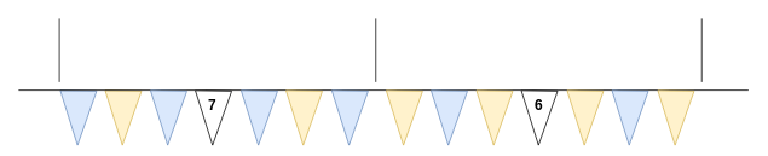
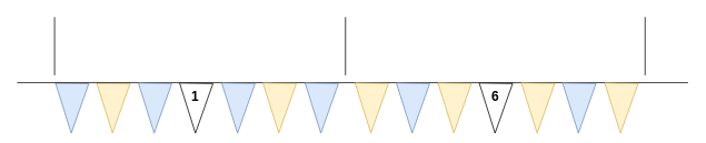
  <mxCell id="0" />
  <mxCell id="1" parent="0" />
  <mxCell id="2" value="" style="triangle;whiteSpace=wrap;html=1;rotation=91;fillColor=#dae8fc;strokeColor=#6c8ebf;" vertex="1" parent="1"><mxGeometry x="55.53" y="109.66" width="60" height="40" as="geometry" /></mxCell>
  <mxCell id="3" value="" style="triangle;whiteSpace=wrap;html=1;rotation=91;fillColor=#fff2cc;strokeColor=#d6b656;" vertex="1" parent="1"><mxGeometry x="105" y="109.66" width="60" height="40" as="geometry" /></mxCell>
  <mxCell id="4" value="" style="endArrow=none;html=1;rounded=0;" edge="1" parent="1"><mxGeometry width="50" height="50" relative="1" as="geometry"><mxPoint x="20" y="99" as="sourcePoint" /><mxPoint x="825" y="99" as="targetPoint" /></mxGeometry></mxCell>
  <mxCell id="5" value="" style="triangle;whiteSpace=wrap;html=1;rotation=91;fillColor=#dae8fc;strokeColor=#6c8ebf;" vertex="1" parent="1"><mxGeometry x="155" y="109.66" width="60" height="40" as="geometry" /></mxCell>
  <mxCell id="6" value="" style="triangle;whiteSpace=wrap;html=1;rotation=91;" vertex="1" parent="1"><mxGeometry x="204.47" y="109.66" width="60" height="40" as="geometry" /></mxCell>
  <mxCell id="7" value="" style="triangle;whiteSpace=wrap;html=1;rotation=91;fillColor=#dae8fc;strokeColor=#6c8ebf;" vertex="1" parent="1"><mxGeometry x="255" y="109.66" width="60" height="40" as="geometry" /></mxCell>
  <mxCell id="8" value="" style="triangle;whiteSpace=wrap;html=1;rotation=91;fillColor=#fff2cc;strokeColor=#d6b656;" vertex="1" parent="1"><mxGeometry x="304.47" y="109.66" width="60" height="40" as="geometry" /></mxCell>
  <mxCell id="9" value="" style="triangle;whiteSpace=wrap;html=1;rotation=91;fillColor=#dae8fc;strokeColor=#6c8ebf;" vertex="1" parent="1"><mxGeometry x="355" y="109.66" width="60" height="40" as="geometry" /></mxCell>
- <mxCell id="10" value="&lt;b&gt;&lt;font style=&quot;font-size: 16px;&quot;&gt;7&lt;/font&gt;&lt;/b&gt;" style="text;html=1;align=center;verticalAlign=middle;whiteSpace=wrap;rounded=0;" vertex="1" parent="1"><mxGeometry x="204.47" y="100" width="60" height="30" as="geometry" /></mxCell>
+ <mxCell id="10" value="&lt;b&gt;&lt;font style=&quot;font-size: 16px;&quot;&gt;1&lt;/font&gt;&lt;/b&gt;" style="text;html=1;align=center;verticalAlign=middle;whiteSpace=wrap;rounded=0;" vertex="1" parent="1"><mxGeometry x="204.47" y="100" width="60" height="30" as="geometry" /></mxCell>
  <mxCell id="11" value="" style="triangle;whiteSpace=wrap;html=1;rotation=91;fillColor=#fff2cc;strokeColor=#d6b656;" vertex="1" parent="1"><mxGeometry x="415" y="109.66" width="60" height="40" as="geometry" /></mxCell>
  <mxCell id="12" value="" style="triangle;whiteSpace=wrap;html=1;rotation=91;fillColor=#dae8fc;strokeColor=#6c8ebf;" vertex="1" parent="1"><mxGeometry x="464.47" y="109.66" width="60" height="40" as="geometry" /></mxCell>
  <mxCell id="13" value="" style="triangle;whiteSpace=wrap;html=1;rotation=91;fillColor=#fff2cc;strokeColor=#d6b656;" vertex="1" parent="1"><mxGeometry x="514.47" y="109.66" width="60" height="40" as="geometry" /></mxCell>
  <mxCell id="14" value="" style="triangle;whiteSpace=wrap;html=1;rotation=91;" vertex="1" parent="1"><mxGeometry x="563.94" y="109.66" width="60" height="40" as="geometry" /></mxCell>
  <mxCell id="15" value="" style="triangle;whiteSpace=wrap;html=1;rotation=91;fillColor=#fff2cc;strokeColor=#d6b656;" vertex="1" parent="1"><mxGeometry x="614.47" y="109.66" width="60" height="40" as="geometry" /></mxCell>
  <mxCell id="16" value="" style="triangle;whiteSpace=wrap;html=1;rotation=91;fillColor=#dae8fc;strokeColor=#6c8ebf;" vertex="1" parent="1"><mxGeometry x="663.94" y="109.66" width="60" height="40" as="geometry" /></mxCell>
  <mxCell id="17" value="" style="triangle;whiteSpace=wrap;html=1;rotation=91;fillColor=#fff2cc;strokeColor=#d6b656;" vertex="1" parent="1"><mxGeometry x="714.47" y="109.66" width="60" height="40" as="geometry" /></mxCell>
  <mxCell id="18" value="&lt;b&gt;&lt;font style=&quot;font-size: 16px;&quot;&gt;6&lt;/font&gt;&lt;/b&gt;" style="text;html=1;align=center;verticalAlign=middle;whiteSpace=wrap;rounded=0;" vertex="1" parent="1"><mxGeometry x="563.94" y="100" width="60" height="30" as="geometry" /></mxCell>
  <mxCell id="19" value="" style="endArrow=none;html=1;rounded=0;" edge="1" parent="1"><mxGeometry width="50" height="50" relative="1" as="geometry"><mxPoint x="65" y="90" as="sourcePoint" /><mxPoint x="65" y="20" as="targetPoint" /></mxGeometry></mxCell>
  <mxCell id="20" value="" style="endArrow=none;html=1;rounded=0;" edge="1" parent="1"><mxGeometry width="50" height="50" relative="1" as="geometry"><mxPoint x="414" y="90" as="sourcePoint" /><mxPoint x="414" y="20" as="targetPoint" /></mxGeometry></mxCell>
  <mxCell id="21" value="" style="endArrow=none;html=1;rounded=0;" edge="1" parent="1"><mxGeometry width="50" height="50" relative="1" as="geometry"><mxPoint x="773.47" y="90" as="sourcePoint" /><mxPoint x="773.47" y="20" as="targetPoint" /></mxGeometry></mxCell>
